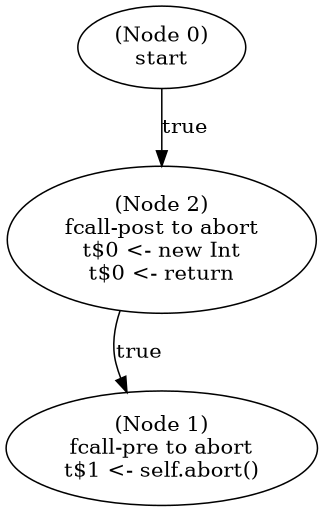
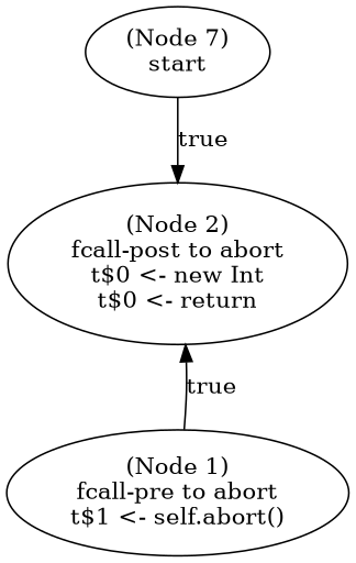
  digraph {
-   n1 [label="(Node 0)\nstart\n"]
+   n1 [label="(Node 7)\nstart\n"]
    n2 [label="(Node 2)\nfcall-post to abort\nt$0 <- new Int\nt$0 <- return\n"]
    n3 [label="(Node 1)\nfcall-pre to abort\nt$1 <- self.abort()\n"]
    n1 -> n2 [label=true]
-   n2 -> n3 [label=true]
+   n3 -> n2 [label=true]
  }
